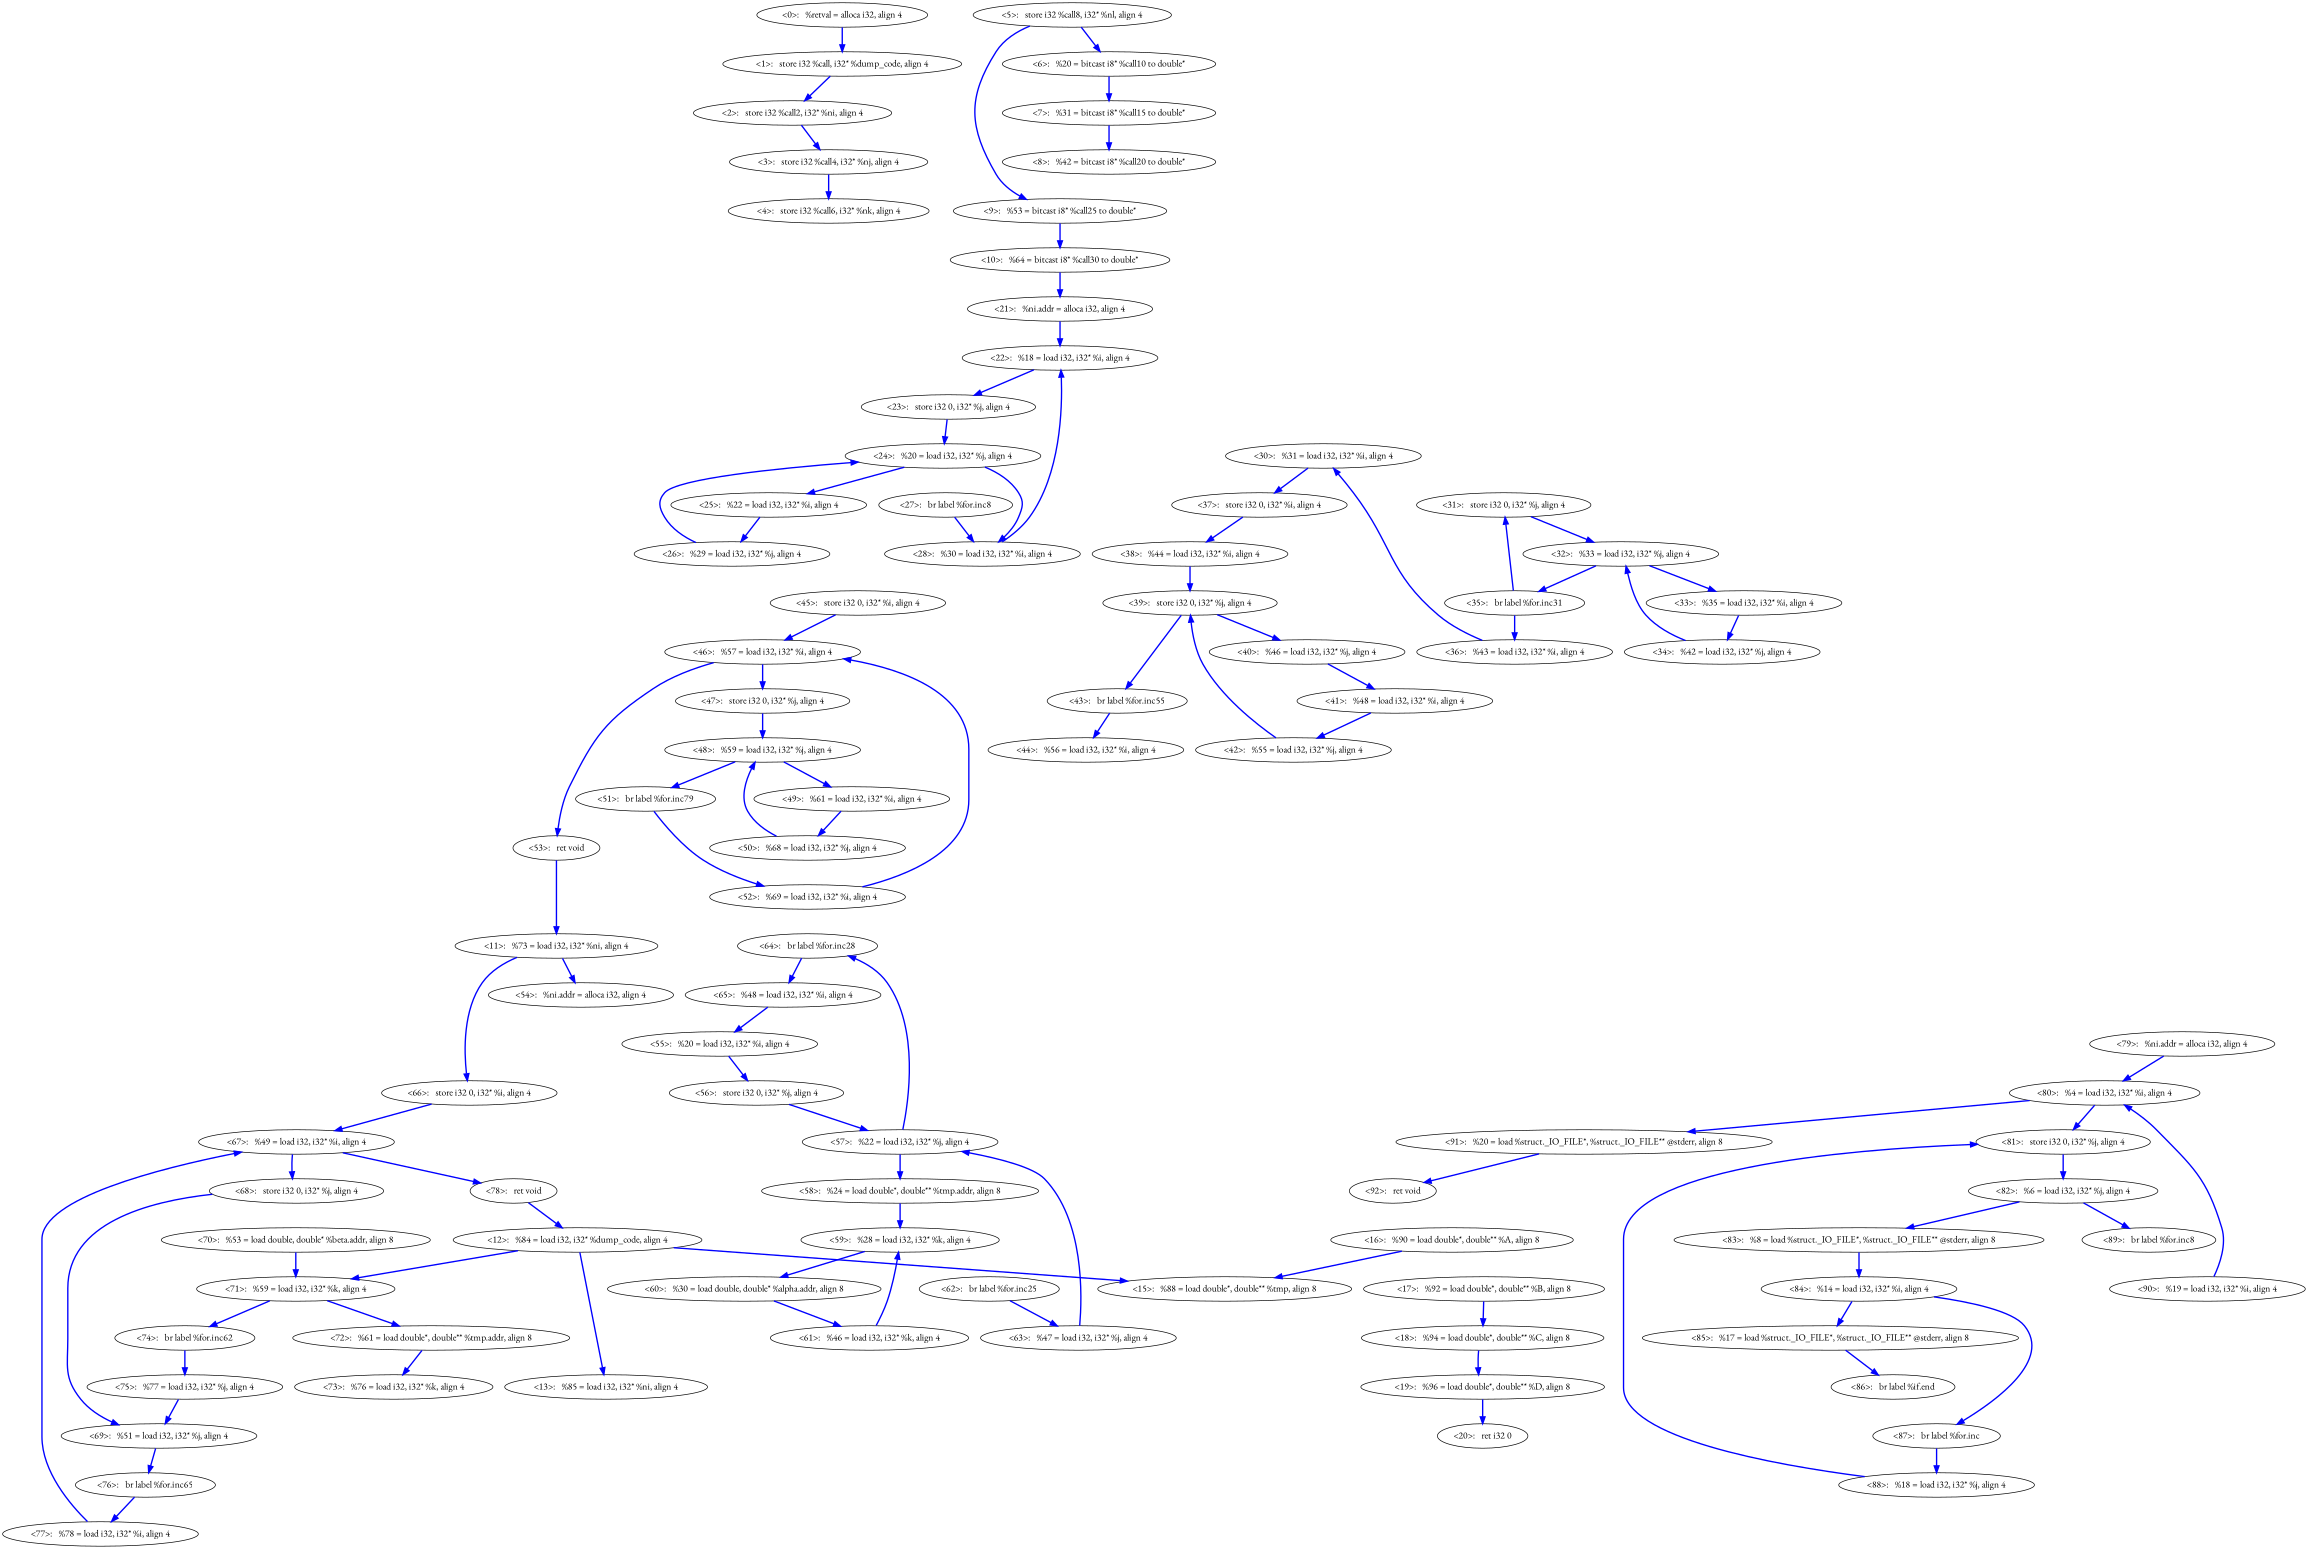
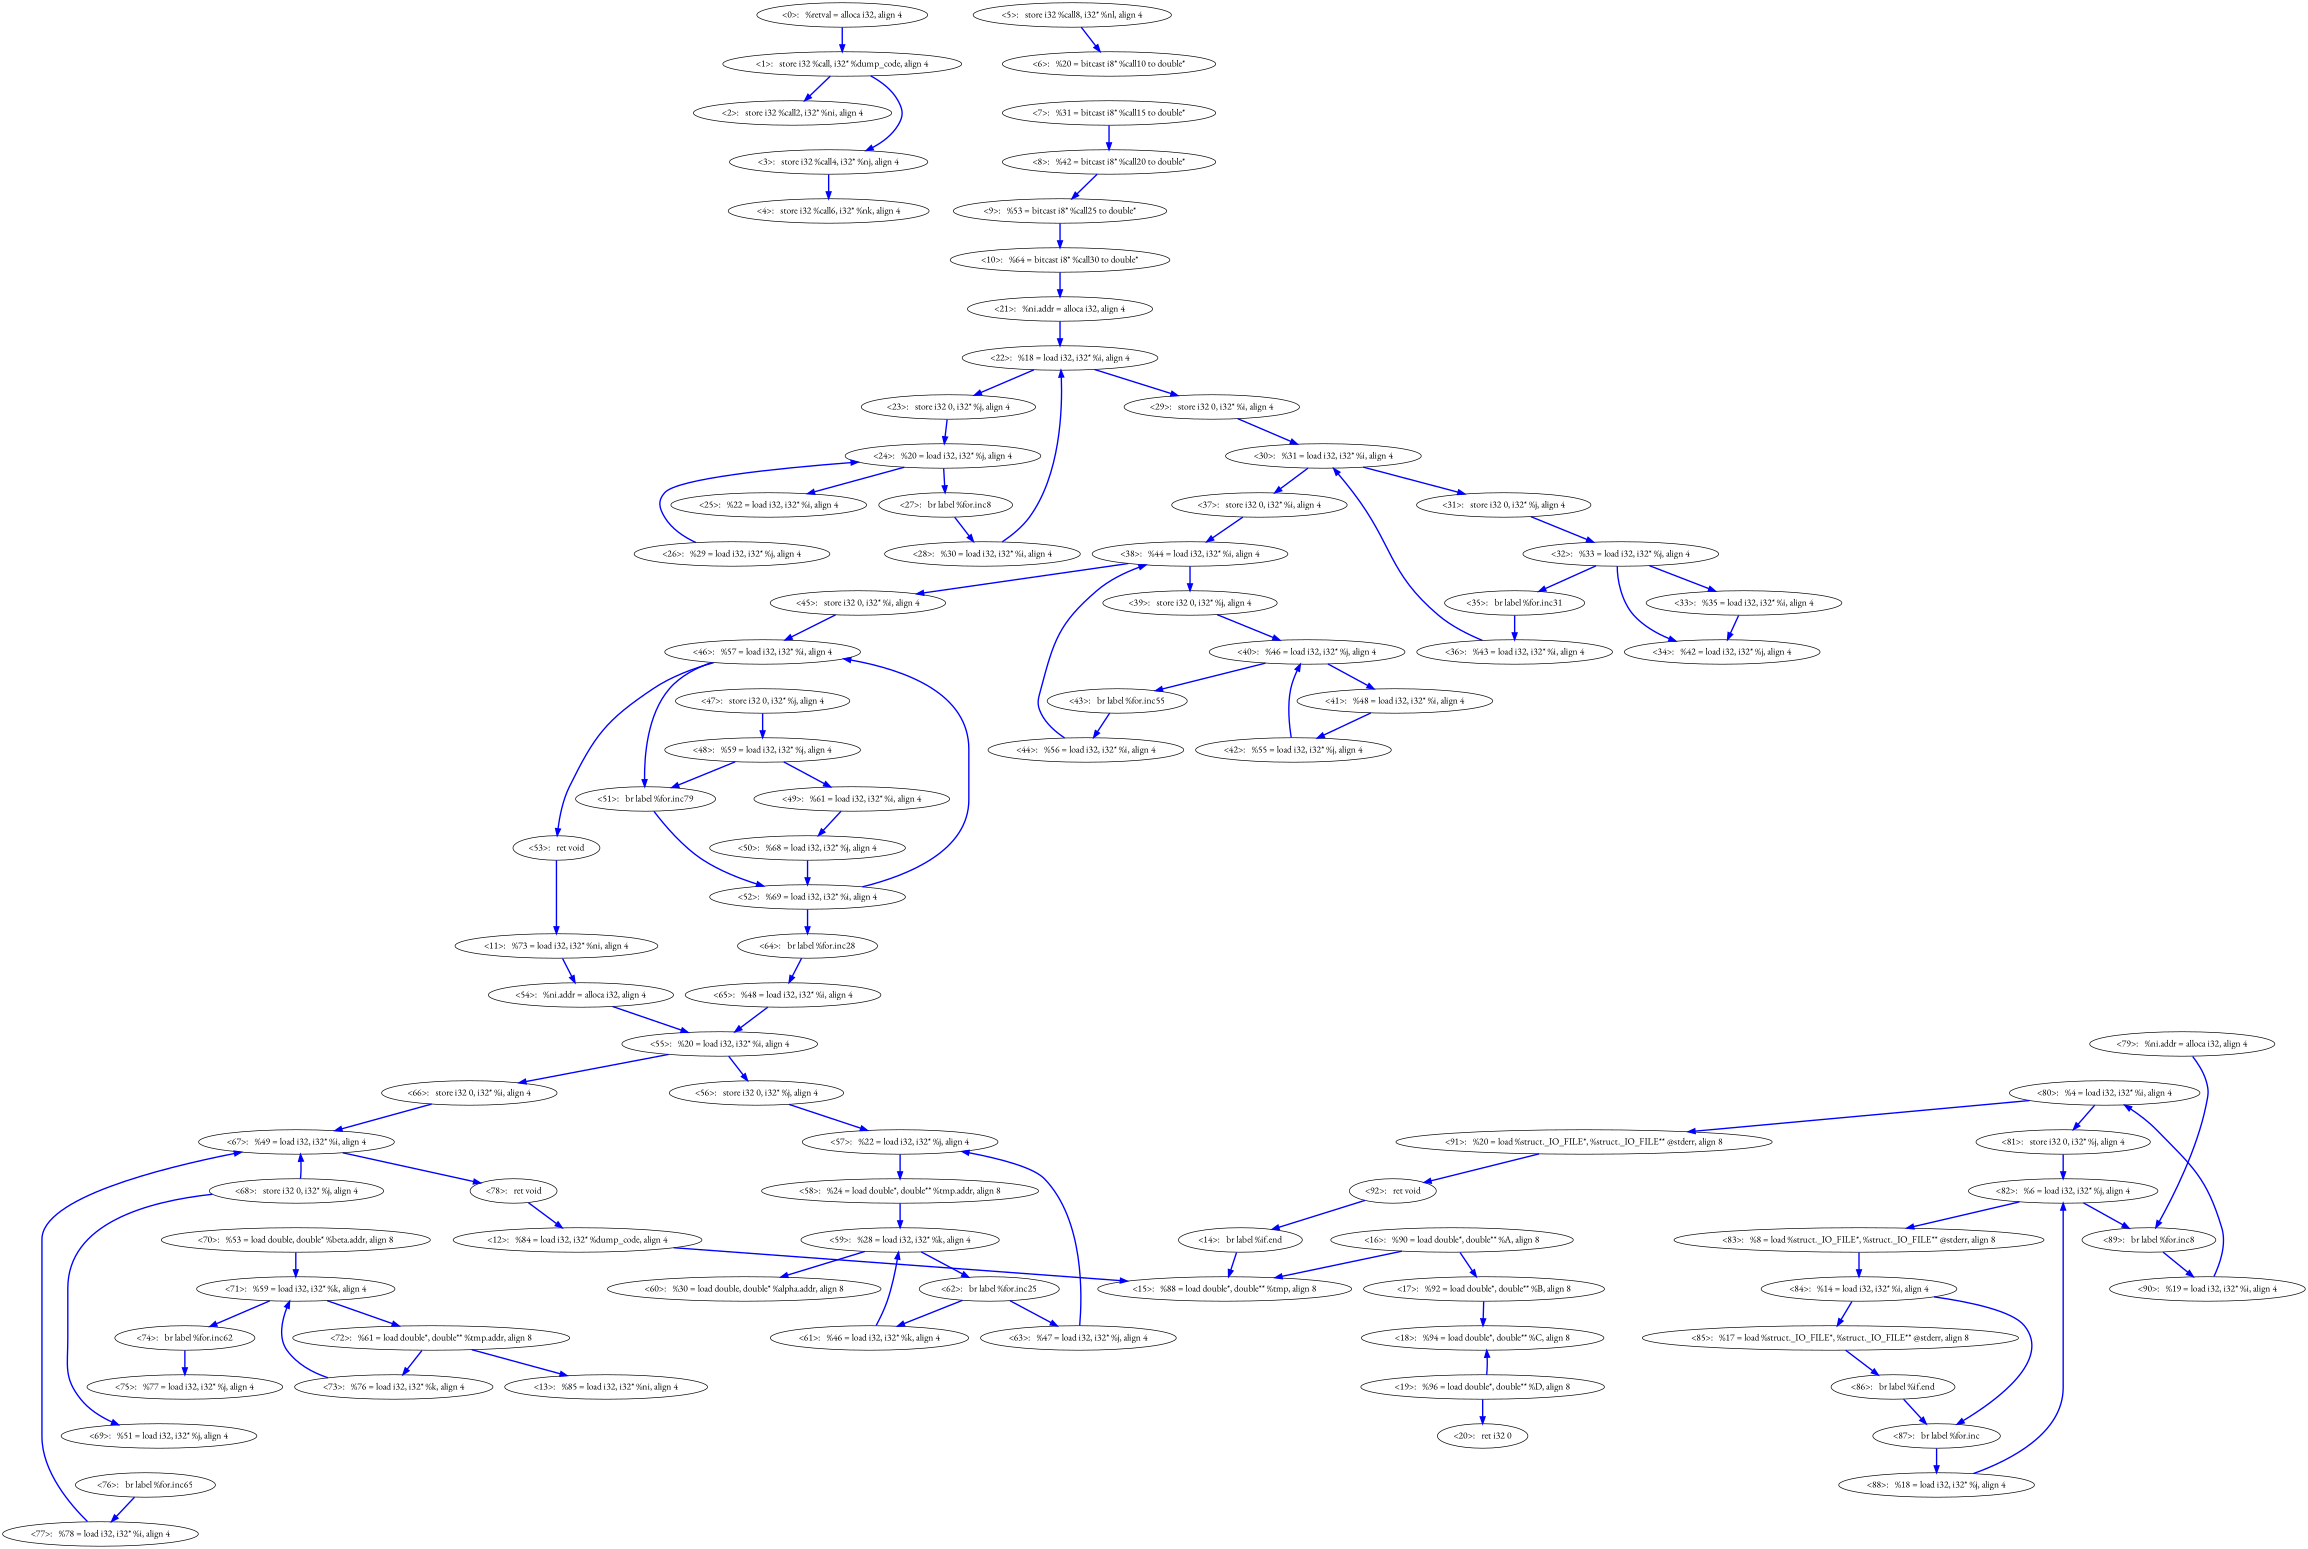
  digraph {
    fontname="EB Garamond"
    node [fontname="EB Garamond"]
    edge [color=blue fontname="EB Garamond" style=bold]
    n1 [label="<0>:   %retval = alloca i32, align 4"]
    n2 [label="<1>:   store i32 %call, i32* %dump_code, align 4"]
    n3 [label="<2>:   store i32 %call2, i32* %ni, align 4"]
    n4 [label="<3>:   store i32 %call4, i32* %nj, align 4"]
    n5 [label="<4>:   store i32 %call6, i32* %nk, align 4"]
    n6 [label="<5>:   store i32 %call8, i32* %nl, align 4"]
    n7 [label="<6>:   %20 = bitcast i8* %call10 to double*"]
    n8 [label="<7>:   %31 = bitcast i8* %call15 to double*"]
    n9 [label="<8>:   %42 = bitcast i8* %call20 to double*"]
    n10 [label="<9>:   %53 = bitcast i8* %call25 to double*"]
    n11 [label="<10>:   %64 = bitcast i8* %call30 to double*"]
    n12 [label="<21>:   %ni.addr = alloca i32, align 4"]
    n13 [label="<22>:   %18 = load i32, i32* %i, align 4"]
    n14 [label="<11>:   %73 = load i32, i32* %ni, align 4"]
    n15 [label="<54>:   %ni.addr = alloca i32, align 4"]
    n16 [label="<55>:   %20 = load i32, i32* %i, align 4"]
    n17 [label="<12>:   %84 = load i32, i32* %dump_code, align 4"]
    n18 [label="<13>:   %85 = load i32, i32* %ni, align 4"]
    n19 [label="<15>:   %88 = load double*, double** %tmp, align 8"]
    n20 [label="<79>:   %ni.addr = alloca i32, align 4"]
    n21 [label="<80>:   %4 = load i32, i32* %i, align 4"]
+   n22 [label="<14>:   br label %if.end"]
    n23 [label="<16>:   %90 = load double*, double** %A, align 8"]
    n24 [label="<17>:   %92 = load double*, double** %B, align 8"]
    n25 [label="<18>:   %94 = load double*, double** %C, align 8"]
    n26 [label="<19>:   %96 = load double*, double** %D, align 8"]
    n27 [label="<20>:   ret i32 0"]
    n28 [label="<23>:   store i32 0, i32* %j, align 4"]
+   n29 [label="<29>:   store i32 0, i32* %i, align 4"]
    n30 [label="<24>:   %20 = load i32, i32* %j, align 4"]
    n31 [label="<30>:   %31 = load i32, i32* %i, align 4"]
    n32 [label="<25>:   %22 = load i32, i32* %i, align 4"]
    n33 [label="<27>:   br label %for.inc8"]
    n34 [label="<26>:   %29 = load i32, i32* %j, align 4"]
    n35 [label="<28>:   %30 = load i32, i32* %i, align 4"]
    n36 [label="<31>:   store i32 0, i32* %j, align 4"]
    n37 [label="<37>:   store i32 0, i32* %i, align 4"]
    n38 [label="<32>:   %33 = load i32, i32* %j, align 4"]
    n39 [label="<38>:   %44 = load i32, i32* %i, align 4"]
    n40 [label="<33>:   %35 = load i32, i32* %i, align 4"]
    n41 [label="<35>:   br label %for.inc31"]
    n42 [label="<34>:   %42 = load i32, i32* %j, align 4"]
    n43 [label="<36>:   %43 = load i32, i32* %i, align 4"]
    n44 [label="<39>:   store i32 0, i32* %j, align 4"]
    n45 [label="<45>:   store i32 0, i32* %i, align 4"]
    n46 [label="<40>:   %46 = load i32, i32* %j, align 4"]
    n47 [label="<46>:   %57 = load i32, i32* %i, align 4"]
    n48 [label="<41>:   %48 = load i32, i32* %i, align 4"]
    n49 [label="<43>:   br label %for.inc55"]
    n50 [label="<42>:   %55 = load i32, i32* %j, align 4"]
    n51 [label="<44>:   %56 = load i32, i32* %i, align 4"]
    n52 [label="<47>:   store i32 0, i32* %j, align 4"]
    n53 [label="<53>:   ret void"]
    n54 [label="<48>:   %59 = load i32, i32* %j, align 4"]
    n55 [label="<49>:   %61 = load i32, i32* %i, align 4"]
    n56 [label="<51>:   br label %for.inc79"]
    n57 [label="<50>:   %68 = load i32, i32* %j, align 4"]
    n58 [label="<52>:   %69 = load i32, i32* %i, align 4"]
    n59 [label="<56>:   store i32 0, i32* %j, align 4"]
    n60 [label="<66>:   store i32 0, i32* %i, align 4"]
    n61 [label="<57>:   %22 = load i32, i32* %j, align 4"]
    n62 [label="<67>:   %49 = load i32, i32* %i, align 4"]
    n63 [label="<58>:   %24 = load double*, double** %tmp.addr, align 8"]
    n64 [label="<64>:   br label %for.inc28"]
    n65 [label="<59>:   %28 = load i32, i32* %k, align 4"]
    n66 [label="<65>:   %48 = load i32, i32* %i, align 4"]
    n67 [label="<60>:   %30 = load double, double* %alpha.addr, align 8"]
    n68 [label="<62>:   br label %for.inc25"]
    n69 [label="<61>:   %46 = load i32, i32* %k, align 4"]
    n70 [label="<63>:   %47 = load i32, i32* %j, align 4"]
    n71 [label="<68>:   store i32 0, i32* %j, align 4"]
    n72 [label="<78>:   ret void"]
    n73 [label="<69>:   %51 = load i32, i32* %j, align 4"]
    n74 [label="<76>:   br label %for.inc65"]
    n75 [label="<70>:   %53 = load double, double* %beta.addr, align 8"]
    n76 [label="<71>:   %59 = load i32, i32* %k, align 4"]
    n77 [label="<77>:   %78 = load i32, i32* %i, align 4"]
    n78 [label="<72>:   %61 = load double*, double** %tmp.addr, align 8"]
    n79 [label="<74>:   br label %for.inc62"]
    n80 [label="<73>:   %76 = load i32, i32* %k, align 4"]
    n81 [label="<75>:   %77 = load i32, i32* %j, align 4"]
    n82 [label="<81>:   store i32 0, i32* %j, align 4"]
    n83 [label="<91>:   %20 = load %struct._IO_FILE*, %struct._IO_FILE** @stderr, align 8"]
    n84 [label="<82>:   %6 = load i32, i32* %j, align 4"]
    n85 [label="<92>:   ret void"]
    n86 [label="<83>:   %8 = load %struct._IO_FILE*, %struct._IO_FILE** @stderr, align 8"]
    n87 [label="<89>:   br label %for.inc8"]
    n88 [label="<84>:   %14 = load i32, i32* %i, align 4"]
    n89 [label="<90>:   %19 = load i32, i32* %i, align 4"]
    n90 [label="<85>:   %17 = load %struct._IO_FILE*, %struct._IO_FILE** @stderr, align 8"]
    n91 [label="<87>:   br label %for.inc"]
    n92 [label="<86>:   br label %if.end"]
    n93 [label="<88>:   %18 = load i32, i32* %j, align 4"]
    n1 -> n2
    n2 -> n3
-   n3 -> n4
+   n2 -> n4
    n4 -> n5
    n6 -> n7
-   n7 -> n8
    n8 -> n9
-   n6 -> n10
+   n9 -> n10
    n10 -> n11
    n11 -> n12
    n12 -> n13
    n13 -> n28
+   n13 -> n29
    n14 -> n15
+   n15 -> n16
    n16 -> n59
-   n14 -> n60
-   n17 -> n18
+   n16 -> n60
+   n78 -> n18
    n17 -> n19
-   n20 -> n21
+   n20 -> n87
    n21 -> n82
    n21 -> n83
+   n22 -> n19
    n23 -> n19
+   n23 -> n24
    n24 -> n25
-   n25 -> n26
+   n26 -> n25
    n26 -> n27
    n28 -> n30
+   n29 -> n31
    n30 -> n32
-   n30 -> n35
-   n41 -> n36
+   n30 -> n33
+   n31 -> n36
    n31 -> n37
-   n32 -> n34
    n33 -> n35
    n34 -> n30
    n35 -> n13
    n36 -> n38
    n37 -> n39
    n38 -> n40
    n38 -> n41
    n39 -> n44
+   n39 -> n45
    n40 -> n42
    n41 -> n43
-   n42 -> n38
+   n38 -> n42
    n43 -> n31
    n44 -> n46
    n45 -> n47
    n46 -> n48
-   n44 -> n49
-   n47 -> n52
+   n46 -> n49
+   n47 -> n56
    n47 -> n53
    n48 -> n50
    n49 -> n51
-   n50 -> n44
+   n50 -> n46
+   n51 -> n39
    n52 -> n54
    n53 -> n14
    n54 -> n55
    n54 -> n56
    n55 -> n57
    n56 -> n58
-   n57 -> n54
+   n57 -> n58
    n58 -> n47
    n59 -> n61
    n60 -> n62
    n61 -> n63
-   n61 -> n64
-   n62 -> n71
+   n58 -> n64
+   n71 -> n62
    n62 -> n72
    n63 -> n65
    n64 -> n66
    n65 -> n67
+   n65 -> n68
    n66 -> n16
-   n67 -> n69
+   n68 -> n69
    n68 -> n70
    n69 -> n65
    n70 -> n61
    n71 -> n73
    n72 -> n17
-   n73 -> n74
    n74 -> n77
    n75 -> n76
    n76 -> n78
    n76 -> n79
    n77 -> n62
    n78 -> n80
    n79 -> n81
-   n17 -> n76
-   n81 -> n73
+   n80 -> n76
    n82 -> n84
    n83 -> n85
    n84 -> n86
    n84 -> n87
+   n85 -> n22
    n86 -> n88
+   n87 -> n89
    n88 -> n90
    n88 -> n91
    n89 -> n21
    n90 -> n92
    n91 -> n93
-   n93 -> n82
+   n92 -> n91
+   n93 -> n84
  }
